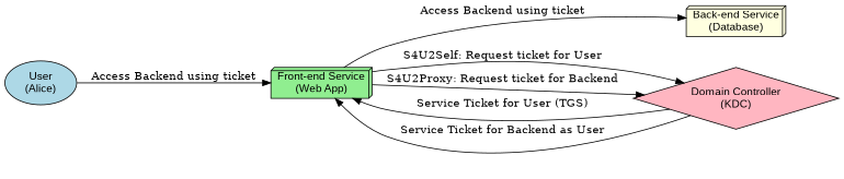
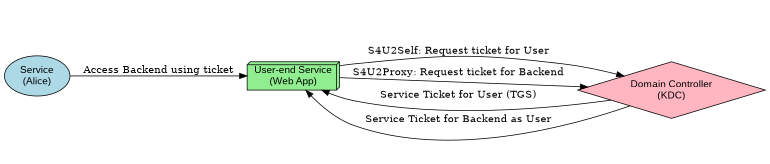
  digraph {
    rankdir=LR
    node [fontname=Arial shape=box3d style=filled]
-   n1 [fillcolor=lightblue label="User\n(Alice)" shape=ellipse]
-   n2 [fillcolor=lightgreen label="Front-end Service\n(Web App)"]
-   n3 [fillcolor=lightyellow label="Back-end Service\n(Database)"]
+   n1 [fillcolor=lightblue label="Service\n(Alice)" shape=ellipse]
+   n2 [fillcolor=lightgreen label="User-end Service\n(Web App)"]
    n4 [fillcolor=lightpink label="Domain Controller\n(KDC)" shape=diamond]
    n1 -> n2 [label="Access Backend using ticket"]
-   n2 -> n3 [label="Access Backend using ticket"]
    n2 -> n4 [label="S4U2Self: Request ticket for User"]
    n2 -> n4 [label="S4U2Proxy: Request ticket for Backend"]
    n4 -> n2 [label="Service Ticket for User (TGS)"]
    n4 -> n2 [label="Service Ticket for Backend as User"]
  }
